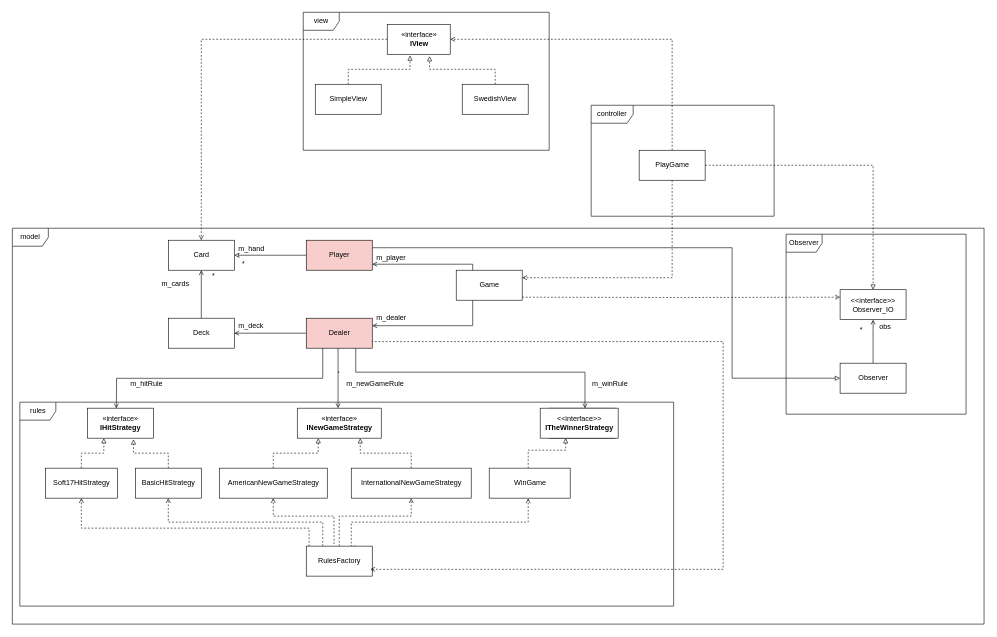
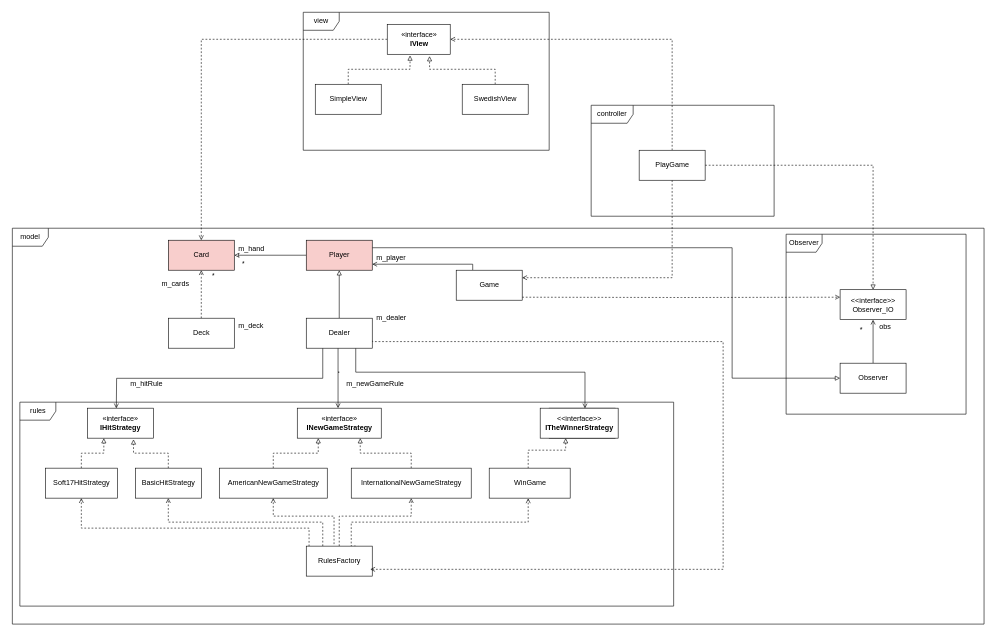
  <mxCell id="0" />
  <mxCell id="1" parent="0" />
  <mxCell id="2" value="Observer" style="shape=umlFrame;whiteSpace=wrap;html=1;" parent="1" vertex="1"><mxGeometry x="1310" y="390" width="300" height="300" as="geometry" /></mxCell>
  <mxCell id="3" value="model" style="shape=umlFrame;whiteSpace=wrap;html=1;" vertex="1" parent="1"><mxGeometry x="20" y="380" width="1620" height="660" as="geometry" /></mxCell>
  <mxCell id="4" value="«interface»&lt;br&gt;&lt;div&gt;&lt;b&gt;IHitStrategy&lt;/b&gt;&lt;/div&gt;" style="html=1;" parent="1" vertex="1"><mxGeometry x="145" y="680" width="110" height="50" as="geometry" /></mxCell>
  <mxCell id="5" style="edgeStyle=orthogonalEdgeStyle;rounded=0;orthogonalLoop=1;jettySize=auto;html=1;exitX=0.5;exitY=0;exitDx=0;exitDy=0;entryX=0.25;entryY=1;entryDx=0;entryDy=0;endArrow=block;endFill=0;dashed=1;" parent="1" source="6" target="4" edge="1"><mxGeometry relative="1" as="geometry" /></mxCell>
  <mxCell id="6" value="&lt;div&gt;Soft17HitStrategy&lt;/div&gt;" style="html=1;" parent="1" vertex="1"><mxGeometry x="75" y="780" width="120" height="50" as="geometry" /></mxCell>
  <mxCell id="7" style="edgeStyle=orthogonalEdgeStyle;rounded=0;orthogonalLoop=1;jettySize=auto;html=1;exitX=0.5;exitY=0;exitDx=0;exitDy=0;entryX=0.7;entryY=1.04;entryDx=0;entryDy=0;entryPerimeter=0;dashed=1;endArrow=block;endFill=0;" parent="1" source="8" target="4" edge="1"><mxGeometry relative="1" as="geometry" /></mxCell>
  <mxCell id="8" value="BasicHitStrategy" style="html=1;" parent="1" vertex="1"><mxGeometry x="225" y="780" width="110" height="50" as="geometry" /></mxCell>
  <mxCell id="9" value="«interface»&lt;br&gt;&lt;div&gt;&lt;b&gt;INewGameStrategy&lt;/b&gt;&lt;/div&gt;" style="html=1;" parent="1" vertex="1"><mxGeometry x="495" y="680" width="140" height="50" as="geometry" /></mxCell>
  <mxCell id="10" style="edgeStyle=orthogonalEdgeStyle;rounded=0;orthogonalLoop=1;jettySize=auto;html=1;exitX=0.5;exitY=0;exitDx=0;exitDy=0;entryX=0.25;entryY=1;entryDx=0;entryDy=0;dashed=1;endArrow=block;endFill=0;" parent="1" source="11" target="9" edge="1"><mxGeometry relative="1" as="geometry" /></mxCell>
  <mxCell id="11" value="AmericanNewGameStrategy" style="html=1;" parent="1" vertex="1"><mxGeometry x="365" y="780" width="180" height="50" as="geometry" /></mxCell>
  <mxCell id="12" style="edgeStyle=orthogonalEdgeStyle;rounded=0;orthogonalLoop=1;jettySize=auto;html=1;entryX=0.75;entryY=1;entryDx=0;entryDy=0;dashed=1;endArrow=block;endFill=0;" parent="1" source="13" target="9" edge="1"><mxGeometry relative="1" as="geometry" /></mxCell>
  <mxCell id="13" value="InternationalNewGameStrategy" style="html=1;" parent="1" vertex="1"><mxGeometry x="585" y="780" width="200" height="50" as="geometry" /></mxCell>
  <mxCell id="14" value="«interface»&lt;br&gt;&lt;b&gt;IWinStrategy&lt;/b&gt;" style="html=1;" parent="1" vertex="1"><mxGeometry x="915" y="680" width="110" height="50" as="geometry" /></mxCell>
  <mxCell id="15" style="edgeStyle=orthogonalEdgeStyle;rounded=0;orthogonalLoop=1;jettySize=auto;html=1;exitX=0.5;exitY=0;exitDx=0;exitDy=0;entryX=0.25;entryY=1;entryDx=0;entryDy=0;dashed=1;endArrow=block;endFill=0;" parent="1" target="14" edge="1"><mxGeometry relative="1" as="geometry"><mxPoint x="880" y="780.333" as="sourcePoint" /><Array as="points"><mxPoint x="880" y="750" /><mxPoint x="943" y="750" /></Array></mxGeometry></mxCell>
  <mxCell id="16" style="edgeStyle=orthogonalEdgeStyle;rounded=0;orthogonalLoop=1;jettySize=auto;html=1;entryX=0.5;entryY=1;entryDx=0;entryDy=0;dashed=1;endArrow=open;endFill=0;" parent="1" target="6" edge="1"><mxGeometry relative="1" as="geometry"><mxPoint x="514.667" y="910.333" as="sourcePoint" /><Array as="points"><mxPoint x="515" y="880" /><mxPoint x="135" y="880" /></Array></mxGeometry></mxCell>
  <mxCell id="17" style="edgeStyle=orthogonalEdgeStyle;rounded=0;orthogonalLoop=1;jettySize=auto;html=1;exitX=0.25;exitY=0;exitDx=0;exitDy=0;entryX=0.5;entryY=1;entryDx=0;entryDy=0;dashed=1;endArrow=open;endFill=0;" parent="1" source="21" target="8" edge="1"><mxGeometry relative="1" as="geometry" /></mxCell>
  <mxCell id="18" style="edgeStyle=orthogonalEdgeStyle;rounded=0;orthogonalLoop=1;jettySize=auto;html=1;exitX=0.421;exitY=-0.067;exitDx=0;exitDy=0;entryX=0.5;entryY=1;entryDx=0;entryDy=0;dashed=1;endArrow=open;endFill=0;exitPerimeter=0;" parent="1" source="21" target="11" edge="1"><mxGeometry relative="1" as="geometry"><Array as="points"><mxPoint x="556" y="860" /><mxPoint x="455" y="860" /></Array></mxGeometry></mxCell>
  <mxCell id="19" style="edgeStyle=orthogonalEdgeStyle;rounded=0;orthogonalLoop=1;jettySize=auto;html=1;exitX=0.5;exitY=0;exitDx=0;exitDy=0;entryX=0.5;entryY=1;entryDx=0;entryDy=0;dashed=1;endArrow=open;endFill=0;" parent="1" source="21" target="13" edge="1"><mxGeometry relative="1" as="geometry"><Array as="points"><mxPoint x="565" y="860" /><mxPoint x="685" y="860" /></Array></mxGeometry></mxCell>
  <mxCell id="20" style="edgeStyle=orthogonalEdgeStyle;rounded=0;orthogonalLoop=1;jettySize=auto;html=1;exitX=0.75;exitY=0;exitDx=0;exitDy=0;entryX=0.5;entryY=1;entryDx=0;entryDy=0;dashed=1;endArrow=open;endFill=0;" parent="1" source="21" edge="1"><mxGeometry relative="1" as="geometry"><Array as="points"><mxPoint x="585" y="910" /><mxPoint x="585" y="870" /><mxPoint x="880" y="870" /></Array><mxPoint x="880" y="830.333" as="targetPoint" /></mxGeometry></mxCell>
  <mxCell id="21" value="RulesFactory" style="html=1;" parent="1" vertex="1"><mxGeometry x="510" y="910" width="110" height="50" as="geometry" /></mxCell>
  <mxCell id="22" style="edgeStyle=orthogonalEdgeStyle;rounded=0;orthogonalLoop=1;jettySize=auto;html=1;exitX=0.25;exitY=1;exitDx=0;exitDy=0;entryX=0.132;entryY=0.061;entryDx=0;entryDy=0;entryPerimeter=0;endArrow=open;endFill=0;" parent="1" source="28" edge="1"><mxGeometry relative="1" as="geometry"><mxPoint x="193.333" y="680.333" as="targetPoint" /></mxGeometry></mxCell>
  <mxCell id="23" style="edgeStyle=orthogonalEdgeStyle;rounded=0;orthogonalLoop=1;jettySize=auto;html=1;endArrow=open;endFill=0;" parent="1" edge="1"><mxGeometry relative="1" as="geometry"><Array as="points"><mxPoint x="565" y="620" /><mxPoint x="563" y="620" /><mxPoint x="563" y="680" /></Array><mxPoint x="563" y="680" as="targetPoint" /><mxPoint x="563" y="580" as="sourcePoint" /></mxGeometry></mxCell>
  <mxCell id="24" style="edgeStyle=orthogonalEdgeStyle;rounded=0;orthogonalLoop=1;jettySize=auto;html=1;exitX=0.75;exitY=1;exitDx=0;exitDy=0;endArrow=open;endFill=0;" parent="1" source="28" edge="1"><mxGeometry relative="1" as="geometry"><mxPoint x="974.667" y="680.333" as="targetPoint" /><Array as="points"><mxPoint x="593" y="620" /><mxPoint x="975" y="620" /></Array></mxGeometry></mxCell>
  <mxCell id="25" style="edgeStyle=orthogonalEdgeStyle;rounded=0;orthogonalLoop=1;jettySize=auto;html=1;exitX=1;exitY=0.75;exitDx=0;exitDy=0;entryX=0.52;entryY=0.848;entryDx=0;entryDy=0;entryPerimeter=0;endArrow=open;endFill=0;dashed=1;" parent="1" source="28" edge="1"><mxGeometry relative="1" as="geometry"><Array as="points"><mxPoint x="620" y="569" /><mxPoint x="1205" y="569" /><mxPoint x="1205" y="949" /></Array><mxPoint x="616.667" y="948.667" as="targetPoint" /></mxGeometry></mxCell>
- <mxCell id="27" style="edgeStyle=orthogonalEdgeStyle;rounded=0;orthogonalLoop=1;jettySize=auto;html=1;exitX=0;exitY=0.5;exitDx=0;exitDy=0;entryX=1;entryY=0.5;entryDx=0;entryDy=0;endArrow=open;endFill=0;" parent="1" source="28" target="37" edge="1"><mxGeometry relative="1" as="geometry" /></mxCell>
- <mxCell id="28" value="Dealer" style="html=1;fillColor=#f8cecc;" parent="1" vertex="1"><mxGeometry x="510" y="530" width="110" height="50" as="geometry" /></mxCell>
+ <mxCell id="26" style="edgeStyle=orthogonalEdgeStyle;rounded=0;orthogonalLoop=1;jettySize=auto;html=1;exitX=0.5;exitY=0;exitDx=0;exitDy=0;entryX=0.5;entryY=1;entryDx=0;entryDy=0;endArrow=block;endFill=0;" parent="1" source="28" target="34" edge="1"><mxGeometry relative="1" as="geometry" /></mxCell>
+ <mxCell id="28" value="Dealer" style="html=1;" parent="1" vertex="1"><mxGeometry x="510" y="530" width="110" height="50" as="geometry" /></mxCell>
  <mxCell id="29" value="m_newGameRule" style="text;html=1;resizable=0;points=[];autosize=1;align=left;verticalAlign=top;spacingTop=-4;" parent="1" vertex="1"><mxGeometry x="575" y="630" width="120" height="20" as="geometry" /></mxCell>
- <mxCell id="30" value="m_winRule" style="text;html=1;resizable=0;points=[];autosize=1;align=left;verticalAlign=top;spacingTop=-4;" parent="1" vertex="1"><mxGeometry x="985" y="630" width="80" height="20" as="geometry" /></mxCell>
  <mxCell id="31" value="m_hitRule" style="text;html=1;resizable=0;points=[];autosize=1;align=left;verticalAlign=top;spacingTop=-4;" parent="1" vertex="1"><mxGeometry x="215" y="630" width="80" height="20" as="geometry" /></mxCell>
  <mxCell id="32" value="*" style="edgeStyle=orthogonalEdgeStyle;rounded=0;orthogonalLoop=1;jettySize=auto;html=1;exitX=0;exitY=0.5;exitDx=0;exitDy=0;entryX=1;entryY=0.5;entryDx=0;entryDy=0;endArrow=classic;endFill=0;" parent="1" source="34" target="35" edge="1"><mxGeometry x="0.757" y="15" relative="1" as="geometry"><mxPoint as="offset" /></mxGeometry></mxCell>
  <mxCell id="33" style="edgeStyle=orthogonalEdgeStyle;rounded=0;orthogonalLoop=1;jettySize=auto;html=1;exitX=1;exitY=0.25;exitDx=0;exitDy=0;entryX=0;entryY=0.5;entryDx=0;entryDy=0;endArrow=block;endFill=0;" edge="1" parent="1" source="34" target="61"><mxGeometry relative="1" as="geometry"><Array as="points"><mxPoint x="1220" y="413" /><mxPoint x="1220" y="630" /></Array></mxGeometry></mxCell>
  <mxCell id="34" value="Player" style="html=1;fillColor=#f8cecc;" parent="1" vertex="1"><mxGeometry x="510" y="400" width="110" height="50" as="geometry" /></mxCell>
- <mxCell id="35" value="Card" style="html=1;" parent="1" vertex="1"><mxGeometry x="280" y="400" width="110" height="50" as="geometry" /></mxCell>
- <mxCell id="36" value="*" style="edgeStyle=orthogonalEdgeStyle;rounded=0;orthogonalLoop=1;jettySize=auto;html=1;exitX=0.5;exitY=0;exitDx=0;exitDy=0;entryX=0.5;entryY=1;entryDx=0;entryDy=0;endArrow=open;endFill=0;" parent="1" source="37" target="35" edge="1"><mxGeometry x="0.754" y="-20" relative="1" as="geometry"><mxPoint as="offset" /></mxGeometry></mxCell>
+ <mxCell id="35" value="Card" style="html=1;fillColor=#f8cecc;" parent="1" vertex="1"><mxGeometry x="280" y="400" width="110" height="50" as="geometry" /></mxCell>
+ <mxCell id="36" value="*" style="edgeStyle=orthogonalEdgeStyle;rounded=0;orthogonalLoop=1;jettySize=auto;html=1;exitX=0.5;exitY=0;exitDx=0;exitDy=0;entryX=0.5;entryY=1;entryDx=0;entryDy=0;endArrow=open;endFill=0;dashed=1;" parent="1" source="37" target="35" edge="1"><mxGeometry x="0.754" y="-20" relative="1" as="geometry"><mxPoint as="offset" /></mxGeometry></mxCell>
  <mxCell id="37" value="Deck" style="html=1;" parent="1" vertex="1"><mxGeometry x="280" y="530" width="110" height="50" as="geometry" /></mxCell>
  <mxCell id="38" value="m_hand" style="text;html=1;resizable=0;points=[];autosize=1;align=left;verticalAlign=top;spacingTop=-4;" parent="1" vertex="1"><mxGeometry x="395" y="405" width="60" height="20" as="geometry" /></mxCell>
  <mxCell id="39" value="m_cards" style="text;html=1;resizable=0;points=[];autosize=1;align=left;verticalAlign=top;spacingTop=-4;" parent="1" vertex="1"><mxGeometry x="267" y="462" width="70" height="20" as="geometry" /></mxCell>
  <mxCell id="40" value="m_deck" style="text;html=1;resizable=0;points=[];autosize=1;align=left;verticalAlign=top;spacingTop=-4;" parent="1" vertex="1"><mxGeometry x="395" y="532.5" width="60" height="20" as="geometry" /></mxCell>
  <mxCell id="41" style="edgeStyle=orthogonalEdgeStyle;rounded=0;orthogonalLoop=1;jettySize=auto;html=1;exitX=0.25;exitY=0;exitDx=0;exitDy=0;endArrow=open;endFill=0;" parent="1" source="44" edge="1"><mxGeometry relative="1" as="geometry"><mxPoint x="620" y="440" as="targetPoint" /><Array as="points"><mxPoint x="788" y="440" /><mxPoint x="620" y="440" /></Array></mxGeometry></mxCell>
- <mxCell id="42" style="edgeStyle=orthogonalEdgeStyle;rounded=0;orthogonalLoop=1;jettySize=auto;html=1;exitX=0.25;exitY=1;exitDx=0;exitDy=0;entryX=1;entryY=0.25;entryDx=0;entryDy=0;endArrow=open;endFill=0;" parent="1" source="44" target="28" edge="1"><mxGeometry relative="1" as="geometry" /></mxCell>
  <mxCell id="43" style="edgeStyle=orthogonalEdgeStyle;rounded=0;orthogonalLoop=1;jettySize=auto;html=1;entryX=0;entryY=0.25;entryDx=0;entryDy=0;endArrow=open;endFill=0;dashed=1;" edge="1" parent="1" target="59"><mxGeometry relative="1" as="geometry"><mxPoint x="870" y="495" as="sourcePoint" /></mxGeometry></mxCell>
  <mxCell id="44" value="Game" style="html=1;" parent="1" vertex="1"><mxGeometry x="760" y="450" width="110" height="50" as="geometry" /></mxCell>
  <mxCell id="45" value="m_player" style="text;html=1;resizable=0;points=[];autosize=1;align=left;verticalAlign=top;spacingTop=-4;" parent="1" vertex="1"><mxGeometry x="625" y="420" width="70" height="20" as="geometry" /></mxCell>
  <mxCell id="46" value="m_dealer" style="text;html=1;resizable=0;points=[];autosize=1;align=left;verticalAlign=top;spacingTop=-4;" parent="1" vertex="1"><mxGeometry x="625" y="520" width="70" height="20" as="geometry" /></mxCell>
  <mxCell id="47" style="edgeStyle=orthogonalEdgeStyle;rounded=0;orthogonalLoop=1;jettySize=auto;html=1;exitX=0;exitY=0.5;exitDx=0;exitDy=0;entryX=0.5;entryY=0;entryDx=0;entryDy=0;dashed=1;endArrow=open;endFill=0;" parent="1" source="48" target="35" edge="1"><mxGeometry relative="1" as="geometry" /></mxCell>
  <mxCell id="48" value="«interface»&lt;br&gt;&lt;b&gt;IView&lt;/b&gt;" style="html=1;" parent="1" vertex="1"><mxGeometry x="645" y="40" width="105" height="50" as="geometry" /></mxCell>
  <mxCell id="49" style="edgeStyle=orthogonalEdgeStyle;rounded=0;orthogonalLoop=1;jettySize=auto;html=1;exitX=0.5;exitY=0;exitDx=0;exitDy=0;entryX=0.362;entryY=1.039;entryDx=0;entryDy=0;entryPerimeter=0;endArrow=block;endFill=0;dashed=1;" parent="1" source="50" target="48" edge="1"><mxGeometry relative="1" as="geometry" /></mxCell>
  <mxCell id="50" value="SimpleView" style="html=1;" parent="1" vertex="1"><mxGeometry x="525" y="140" width="110" height="50" as="geometry" /></mxCell>
  <mxCell id="51" style="edgeStyle=orthogonalEdgeStyle;rounded=0;orthogonalLoop=1;jettySize=auto;html=1;exitX=0.5;exitY=0;exitDx=0;exitDy=0;entryX=0.672;entryY=1.062;entryDx=0;entryDy=0;entryPerimeter=0;dashed=1;endArrow=block;endFill=0;" parent="1" source="52" target="48" edge="1"><mxGeometry relative="1" as="geometry" /></mxCell>
  <mxCell id="52" value="SwedishView" style="html=1;" parent="1" vertex="1"><mxGeometry x="770" y="140" width="110" height="50" as="geometry" /></mxCell>
  <mxCell id="53" style="edgeStyle=orthogonalEdgeStyle;rounded=0;orthogonalLoop=1;jettySize=auto;html=1;exitX=0.5;exitY=0;exitDx=0;exitDy=0;entryX=1;entryY=0.5;entryDx=0;entryDy=0;dashed=1;endArrow=open;endFill=0;" parent="1" source="56" target="48" edge="1"><mxGeometry relative="1" as="geometry" /></mxCell>
  <mxCell id="54" style="edgeStyle=orthogonalEdgeStyle;rounded=0;orthogonalLoop=1;jettySize=auto;html=1;exitX=0.5;exitY=1;exitDx=0;exitDy=0;entryX=1;entryY=0.25;entryDx=0;entryDy=0;dashed=1;endArrow=open;endFill=0;" parent="1" source="56" target="44" edge="1"><mxGeometry relative="1" as="geometry" /></mxCell>
  <mxCell id="55" style="edgeStyle=orthogonalEdgeStyle;rounded=0;orthogonalLoop=1;jettySize=auto;html=1;entryX=0.5;entryY=0;entryDx=0;entryDy=0;endArrow=block;endFill=0;dashed=1;" edge="1" parent="1" source="56" target="59"><mxGeometry relative="1" as="geometry" /></mxCell>
  <mxCell id="56" value="PlayGame" style="html=1;" parent="1" vertex="1"><mxGeometry x="1065" y="250" width="110" height="50" as="geometry" /></mxCell>
  <mxCell id="57" value="view" style="shape=umlFrame;whiteSpace=wrap;html=1;" parent="1" vertex="1"><mxGeometry x="505" y="20" width="410" height="230" as="geometry" /></mxCell>
  <mxCell id="58" value="&amp;lt;&amp;lt;interface&amp;gt;&amp;gt;&lt;br&gt;&lt;b&gt;ITheWinnerStrategy&lt;/b&gt;" style="html=1;" parent="1" vertex="1"><mxGeometry x="900" y="680" width="130" height="50" as="geometry" /></mxCell>
  <mxCell id="59" value="&amp;lt;&amp;lt;interface&amp;gt;&amp;gt;&lt;br&gt;Observer_IO" style="html=1;" parent="1" vertex="1"><mxGeometry x="1400" y="482.5" width="110" height="50" as="geometry" /></mxCell>
  <mxCell id="60" style="edgeStyle=orthogonalEdgeStyle;rounded=0;orthogonalLoop=1;jettySize=auto;html=1;endArrow=open;endFill=0;" edge="1" parent="1" source="61" target="59"><mxGeometry relative="1" as="geometry" /></mxCell>
  <mxCell id="61" value="Observer" style="html=1;" parent="1" vertex="1"><mxGeometry x="1400" y="605" width="110" height="50" as="geometry" /></mxCell>
  <mxCell id="62" value="WinGame" style="html=1;" parent="1" vertex="1"><mxGeometry x="815" y="780" width="135" height="50" as="geometry" /></mxCell>
  <mxCell id="63" value="rules" style="shape=umlFrame;whiteSpace=wrap;html=1;" parent="1" vertex="1"><mxGeometry x="32.5" y="670" width="1090" height="340" as="geometry" /></mxCell>
  <mxCell id="64" value="controller" style="shape=umlFrame;whiteSpace=wrap;html=1;width=70;height=30;" parent="1" vertex="1"><mxGeometry x="985" y="175" width="305" height="185" as="geometry" /></mxCell>
  <mxCell id="65" value="obs" style="text;html=1;align=center;verticalAlign=middle;resizable=0;points=[];;autosize=1;" vertex="1" parent="1"><mxGeometry x="1455" y="535" width="40" height="20" as="geometry" /></mxCell>
  <mxCell id="66" value="*" style="text;html=1;align=center;verticalAlign=middle;resizable=0;points=[];;autosize=1;" vertex="1" parent="1"><mxGeometry x="1425" y="540" width="20" height="20" as="geometry" /></mxCell>
